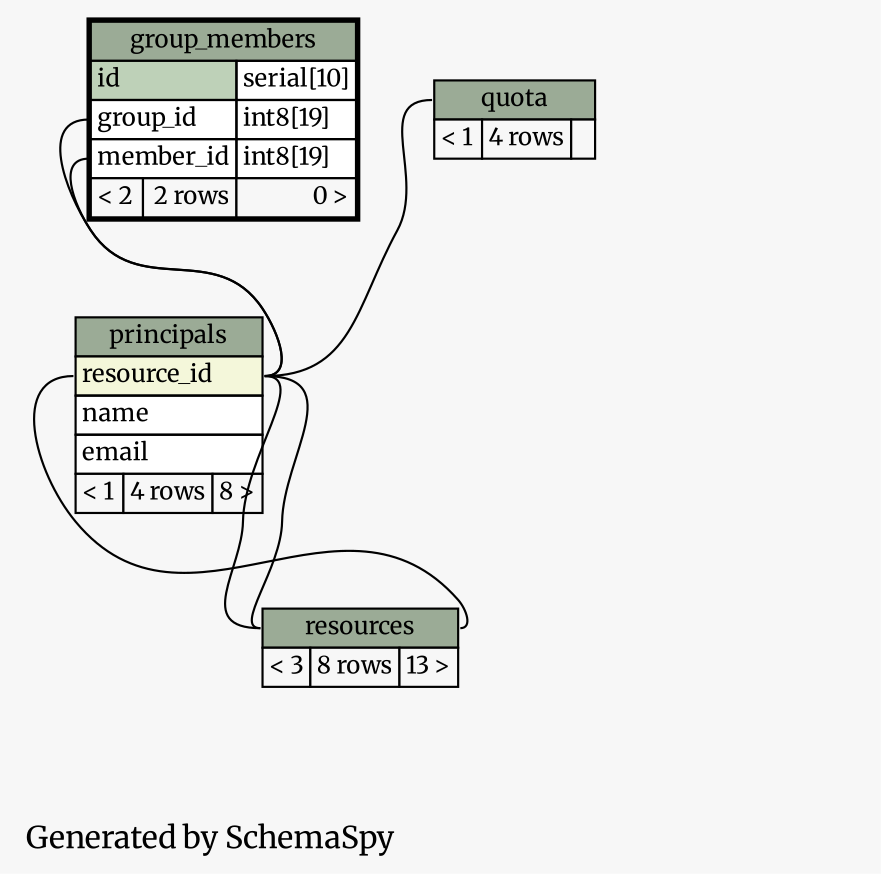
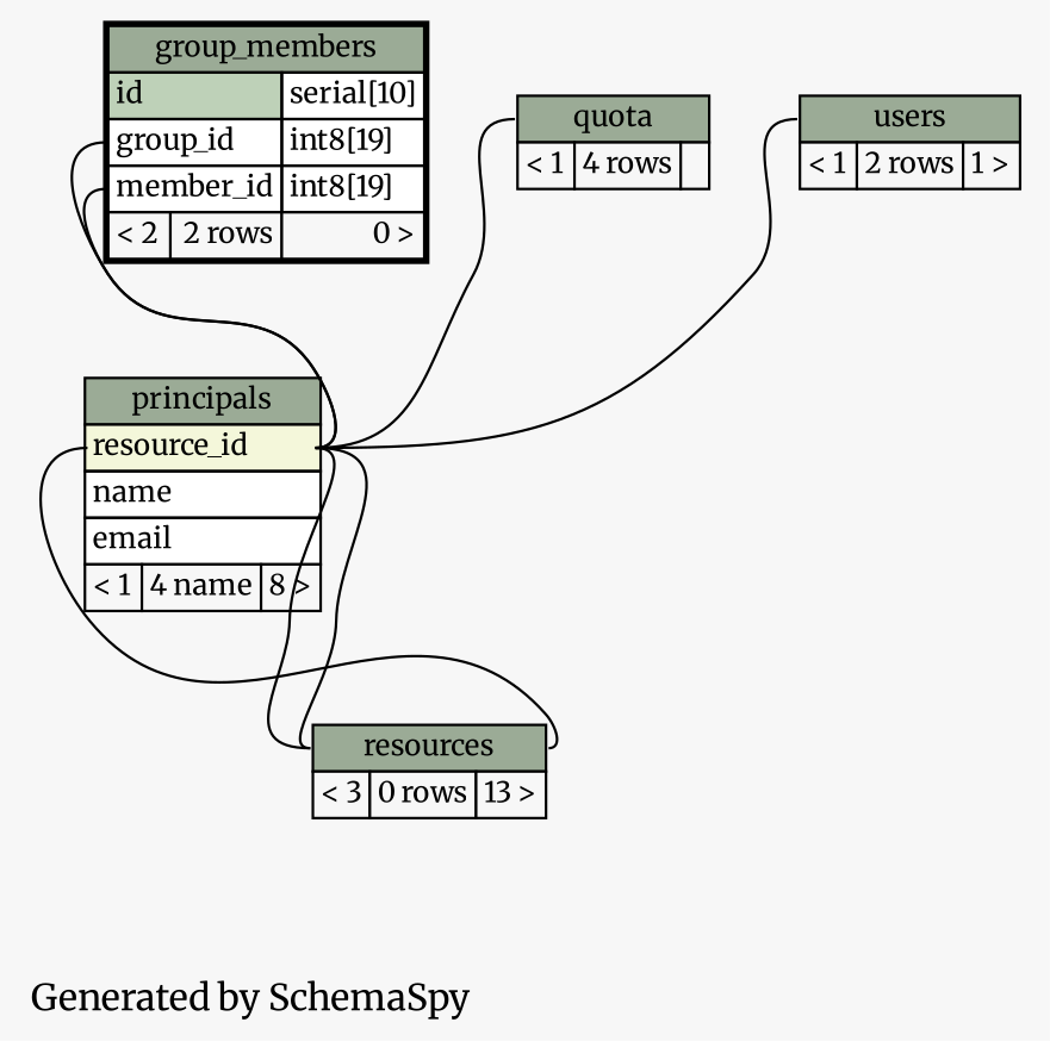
  digraph {
    bgcolor="#f7f7f7"
    fontname=Merriweather
    label="\nGenerated by SchemaSpy"
    labeljust=l
    rankdir=TB
    node [fontname=Merriweather fontsize=11 shape=plaintext]
    edge [arrowhead=none arrowsize=0.8 arrowtail=crowtee fontname=Merriweather headport="resource_id:e" tailport="resources.heading:w"]
    n1 [label=<     <TABLE BORDER="2" CELLBORDER="1" CELLSPACING="0" BGCOLOR="#ffffff">       <TR><TD PORT="group_members.heading" COLSPAN="3" BGCOLOR="#9bab96" ALIGN="CENTER">group_members</TD></TR>       <TR><TD PORT="id" COLSPAN="2" BGCOLOR="#bed1b8" ALIGN="LEFT">id</TD><TD PORT="id.type" ALIGN="LEFT">serial[10]</TD></TR>       <TR><TD PORT="group_id" COLSPAN="2" ALIGN="LEFT">group_id</TD><TD PORT="group_id.type" ALIGN="LEFT">int8[19]</TD></TR>       <TR><TD PORT="member_id" COLSPAN="2" ALIGN="LEFT">member_id</TD><TD PORT="member_id.type" ALIGN="LEFT">int8[19]</TD></TR>       <TR><TD ALIGN="LEFT" BGCOLOR="#f7f7f7">&lt; 2</TD><TD ALIGN="RIGHT" BGCOLOR="#f7f7f7">2 rows</TD><TD ALIGN="RIGHT" BGCOLOR="#f7f7f7">0 &gt;</TD></TR>     </TABLE>>]
-   n2 [label=<     <TABLE BORDER="0" CELLBORDER="1" CELLSPACING="0" BGCOLOR="#ffffff">       <TR><TD PORT="principals.heading" COLSPAN="3" BGCOLOR="#9bab96" ALIGN="CENTER">principals</TD></TR>       <TR><TD PORT="resource_id" COLSPAN="3" BGCOLOR="#f4f7da" ALIGN="LEFT">resource_id</TD></TR>       <TR><TD PORT="name" COLSPAN="3" ALIGN="LEFT">name</TD></TR>       <TR><TD PORT="email" COLSPAN="3" ALIGN="LEFT">email</TD></TR>       <TR><TD ALIGN="LEFT" BGCOLOR="#f7f7f7">&lt; 1</TD><TD ALIGN="RIGHT" BGCOLOR="#f7f7f7">4 rows</TD><TD ALIGN="RIGHT" BGCOLOR="#f7f7f7">8 &gt;</TD></TR>     </TABLE>>]
-   n3 [label=<     <TABLE BORDER="0" CELLBORDER="1" CELLSPACING="0" BGCOLOR="#ffffff">       <TR><TD PORT="resources.heading" COLSPAN="3" BGCOLOR="#9bab96" ALIGN="CENTER">resources</TD></TR>       <TR><TD ALIGN="LEFT" BGCOLOR="#f7f7f7">&lt; 3</TD><TD ALIGN="RIGHT" BGCOLOR="#f7f7f7">8 rows</TD><TD ALIGN="RIGHT" BGCOLOR="#f7f7f7">13 &gt;</TD></TR>     </TABLE>>]
+   n2 [label=<     <TABLE BORDER="0" CELLBORDER="1" CELLSPACING="0" BGCOLOR="#ffffff">       <TR><TD PORT="principals.heading" COLSPAN="3" BGCOLOR="#9bab96" ALIGN="CENTER">principals</TD></TR>       <TR><TD PORT="resource_id" COLSPAN="3" BGCOLOR="#f4f7da" ALIGN="LEFT">resource_id</TD></TR>       <TR><TD PORT="name" COLSPAN="3" ALIGN="LEFT">name</TD></TR>       <TR><TD PORT="email" COLSPAN="3" ALIGN="LEFT">email</TD></TR>       <TR><TD ALIGN="LEFT" BGCOLOR="#f7f7f7">&lt; 1</TD><TD ALIGN="RIGHT" BGCOLOR="#f7f7f7">4 name</TD><TD ALIGN="RIGHT" BGCOLOR="#f7f7f7">8 &gt;</TD></TR>     </TABLE>>]
+   n3 [label=<     <TABLE BORDER="0" CELLBORDER="1" CELLSPACING="0" BGCOLOR="#ffffff">       <TR><TD PORT="resources.heading" COLSPAN="3" BGCOLOR="#9bab96" ALIGN="CENTER">resources</TD></TR>       <TR><TD ALIGN="LEFT" BGCOLOR="#f7f7f7">&lt; 3</TD><TD ALIGN="RIGHT" BGCOLOR="#f7f7f7">0 rows</TD><TD ALIGN="RIGHT" BGCOLOR="#f7f7f7">13 &gt;</TD></TR>     </TABLE>>]
    n4 [label=<     <TABLE BORDER="0" CELLBORDER="1" CELLSPACING="0" BGCOLOR="#ffffff">       <TR><TD PORT="quota.heading" COLSPAN="3" BGCOLOR="#9bab96" ALIGN="CENTER">quota</TD></TR>       <TR><TD ALIGN="LEFT" BGCOLOR="#f7f7f7">&lt; 1</TD><TD ALIGN="RIGHT" BGCOLOR="#f7f7f7">4 rows</TD><TD ALIGN="RIGHT" BGCOLOR="#f7f7f7">  </TD></TR>     </TABLE>>]
+   n5 [label=<     <TABLE BORDER="0" CELLBORDER="1" CELLSPACING="0" BGCOLOR="#ffffff">       <TR><TD PORT="users.heading" COLSPAN="3" BGCOLOR="#9bab96" ALIGN="CENTER">users</TD></TR>       <TR><TD ALIGN="LEFT" BGCOLOR="#f7f7f7">&lt; 1</TD><TD ALIGN="RIGHT" BGCOLOR="#f7f7f7">2 rows</TD><TD ALIGN="RIGHT" BGCOLOR="#f7f7f7">1 &gt;</TD></TR>     </TABLE>>]
    n1 -> n2 [tailport="group_id:w"]
    n1 -> n2 [tailport="member_id:w"]
    n2 -> n3 [arrowtail=tee headport="resources.heading:e" tailport="resource_id:w"]
    n3 -> n2
    n3 -> n2
    n4 -> n2 [arrowtail=tee tailport="quota.heading:w"]
+   n5 -> n2 [arrowtail=tee tailport="users.heading:w"]
  }
